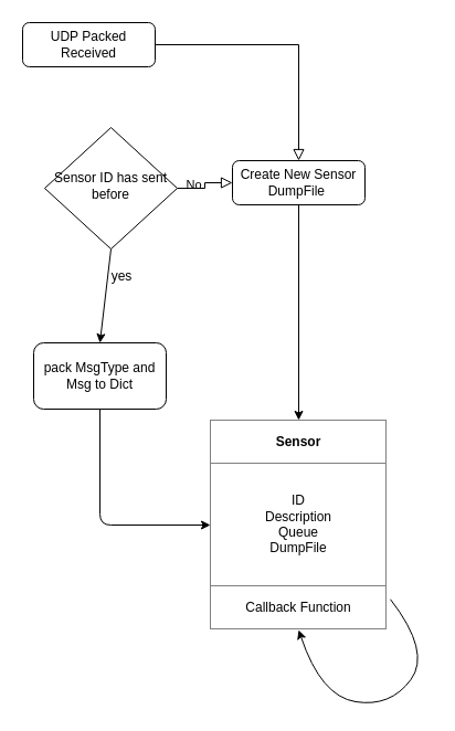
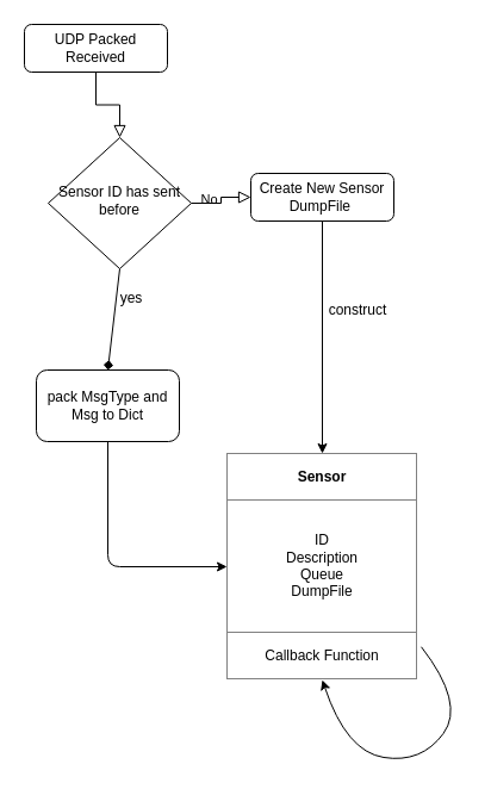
  <mxCell id="0" />
  <mxCell id="1" parent="0" />
- <mxCell id="2" value="" style="rounded=0;html=1;jettySize=auto;orthogonalLoop=1;fontSize=11;endArrow=block;endFill=0;endSize=8;strokeWidth=1;shadow=0;labelBackgroundColor=none;edgeStyle=orthogonalEdgeStyle;" parent="1" source="3" target="7" edge="1"><mxGeometry relative="1" as="geometry" /></mxCell>
+ <mxCell id="2" value="" style="rounded=0;html=1;jettySize=auto;orthogonalLoop=1;fontSize=11;endArrow=block;endFill=0;endSize=8;strokeWidth=1;shadow=0;labelBackgroundColor=none;edgeStyle=orthogonalEdgeStyle;" parent="1" source="3" target="5" edge="1"><mxGeometry relative="1" as="geometry" /></mxCell>
  <mxCell id="3" value="UDP Packed Received" style="rounded=1;whiteSpace=wrap;html=1;fontSize=12;glass=0;strokeWidth=1;shadow=0;" parent="1" vertex="1"><mxGeometry x="20" y="20" width="120" height="40" as="geometry" /></mxCell>
  <mxCell id="4" value="No" style="edgeStyle=orthogonalEdgeStyle;rounded=0;html=1;jettySize=auto;orthogonalLoop=1;fontSize=11;endArrow=block;endFill=0;endSize=8;strokeWidth=1;shadow=0;labelBackgroundColor=none;" parent="1" source="5" target="7" edge="1"><mxGeometry y="10" relative="1" as="geometry"><mxPoint as="offset" /></mxGeometry></mxCell>
  <mxCell id="5" value="Sensor ID has sent before" style="rhombus;whiteSpace=wrap;html=1;shadow=0;fontFamily=Helvetica;fontSize=12;align=center;strokeWidth=1;spacing=6;spacingTop=-4;" parent="1" vertex="1"><mxGeometry x="40" y="115" width="120" height="110" as="geometry" /></mxCell>
  <mxCell id="6" style="edgeStyle=orthogonalEdgeStyle;rounded=0;orthogonalLoop=1;jettySize=auto;html=1;exitX=0.5;exitY=1;exitDx=0;exitDy=0;" edge="1" parent="1" source="7" target="8"><mxGeometry relative="1" as="geometry" /></mxCell>
  <mxCell id="7" value="Create New Sensor DumpFile&amp;nbsp;" style="rounded=1;whiteSpace=wrap;html=1;fontSize=12;glass=0;strokeWidth=1;shadow=0;" parent="1" vertex="1"><mxGeometry x="210" y="145" width="120" height="40" as="geometry" /></mxCell>
  <mxCell id="8" value="&lt;table border=&quot;1&quot; width=&quot;100%&quot; cellpadding=&quot;4&quot; style=&quot;width: 100% ; height: 100% ; border-collapse: collapse&quot;&gt;&lt;tbody&gt;&lt;tr&gt;&lt;th align=&quot;center&quot;&gt;Sensor&lt;/th&gt;&lt;/tr&gt;&lt;tr&gt;&lt;td align=&quot;center&quot;&gt;ID&lt;br&gt;Description&lt;br&gt;Queue&lt;br&gt;DumpFile&lt;/td&gt;&lt;/tr&gt;&lt;tr&gt;&lt;td align=&quot;center&quot;&gt;Callback Function&lt;/td&gt;&lt;/tr&gt;&lt;/tbody&gt;&lt;/table&gt;" style="text;html=1;strokeColor=none;fillColor=none;overflow=fill;" vertex="1" parent="1"><mxGeometry x="190" y="380" width="160" height="190" as="geometry" /></mxCell>
  <mxCell id="9" value="yes" style="text;html=1;strokeColor=none;fillColor=none;align=center;verticalAlign=middle;whiteSpace=wrap;rounded=0;" vertex="1" parent="1"><mxGeometry x="100" y="240" width="20" height="20" as="geometry" /></mxCell>
  <mxCell id="10" value="" style="curved=1;endArrow=classic;html=1;exitX=1.019;exitY=0.854;exitDx=0;exitDy=0;exitPerimeter=0;entryX=0.5;entryY=1;entryDx=0;entryDy=0;" edge="1" parent="1" source="8" target="8"><mxGeometry width="50" height="50" relative="1" as="geometry"><mxPoint x="640" y="470" as="sourcePoint" /><mxPoint x="690" y="420" as="targetPoint" /><Array as="points"><mxPoint x="390" y="590" /><mxPoint x="353" y="640" /><mxPoint x="290" y="630" /></Array></mxGeometry></mxCell>
+ <mxCell id="11" value="construct" style="text;html=1;strokeColor=none;fillColor=none;align=center;verticalAlign=middle;whiteSpace=wrap;rounded=0;" vertex="1" parent="1"><mxGeometry x="280" y="250" width="40" height="20" as="geometry" /></mxCell>
  <mxCell id="12" value="pack MsgType and Msg to Dict" style="rounded=1;whiteSpace=wrap;html=1;" vertex="1" parent="1"><mxGeometry x="30" y="310" width="120" height="60" as="geometry" /></mxCell>
- <mxCell id="13" value="" style="endArrow=classic;html=1;exitX=0.5;exitY=1;exitDx=0;exitDy=0;entryX=0.5;entryY=0;entryDx=0;entryDy=0;" edge="1" parent="1" source="5" target="12"><mxGeometry width="50" height="50" relative="1" as="geometry"><mxPoint x="100" y="222" as="sourcePoint" /><mxPoint x="85" y="310" as="targetPoint" /></mxGeometry></mxCell>
+ <mxCell id="13" value="" style="endArrow=diamond;html=1;exitX=0.5;exitY=1;exitDx=0;exitDy=0;entryX=0.5;entryY=0;entryDx=0;entryDy=0;" edge="1" parent="1" source="5" target="12"><mxGeometry width="50" height="50" relative="1" as="geometry"><mxPoint x="100" y="222" as="sourcePoint" /><mxPoint x="85" y="310" as="targetPoint" /></mxGeometry></mxCell>
  <mxCell id="14" value="" style="endArrow=classic;html=1;exitX=0.5;exitY=1;exitDx=0;exitDy=0;entryX=0;entryY=0.5;entryDx=0;entryDy=0;" edge="1" parent="1" source="12" target="8"><mxGeometry width="50" height="50" relative="1" as="geometry"><mxPoint x="640" y="230" as="sourcePoint" /><mxPoint x="690" y="180" as="targetPoint" /><Array as="points"><mxPoint x="90" y="475" /></Array></mxGeometry></mxCell>
